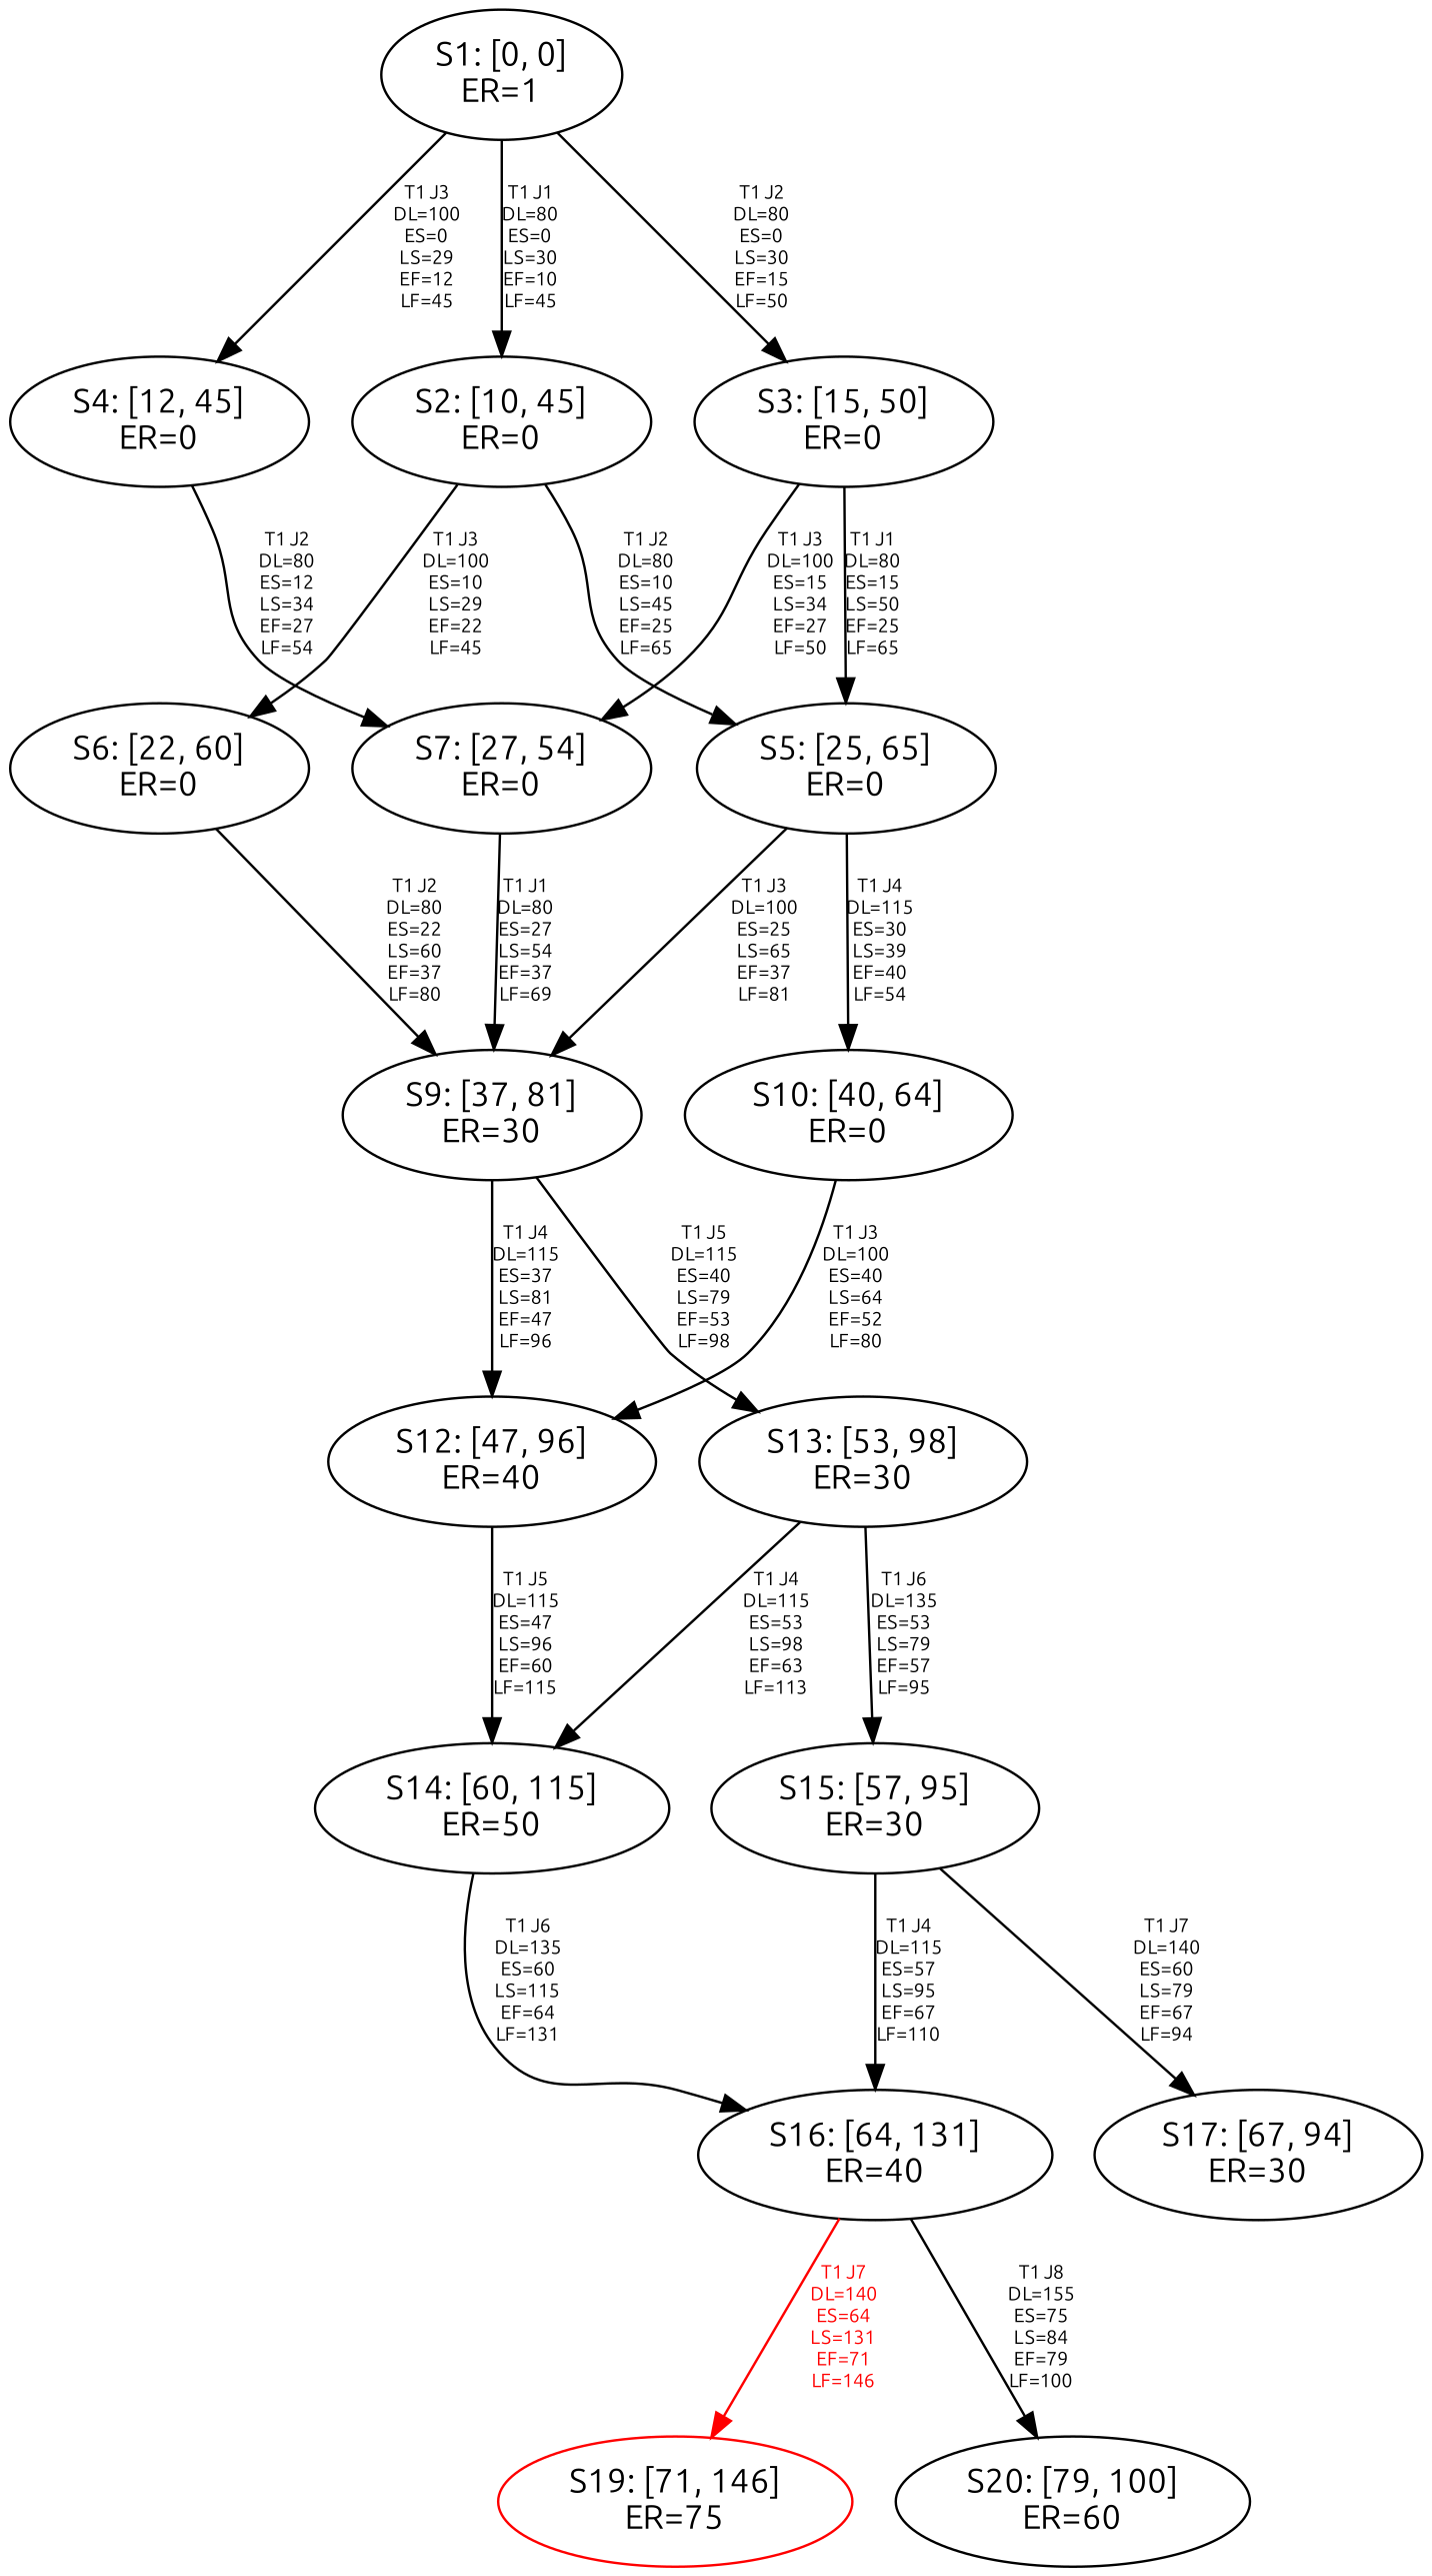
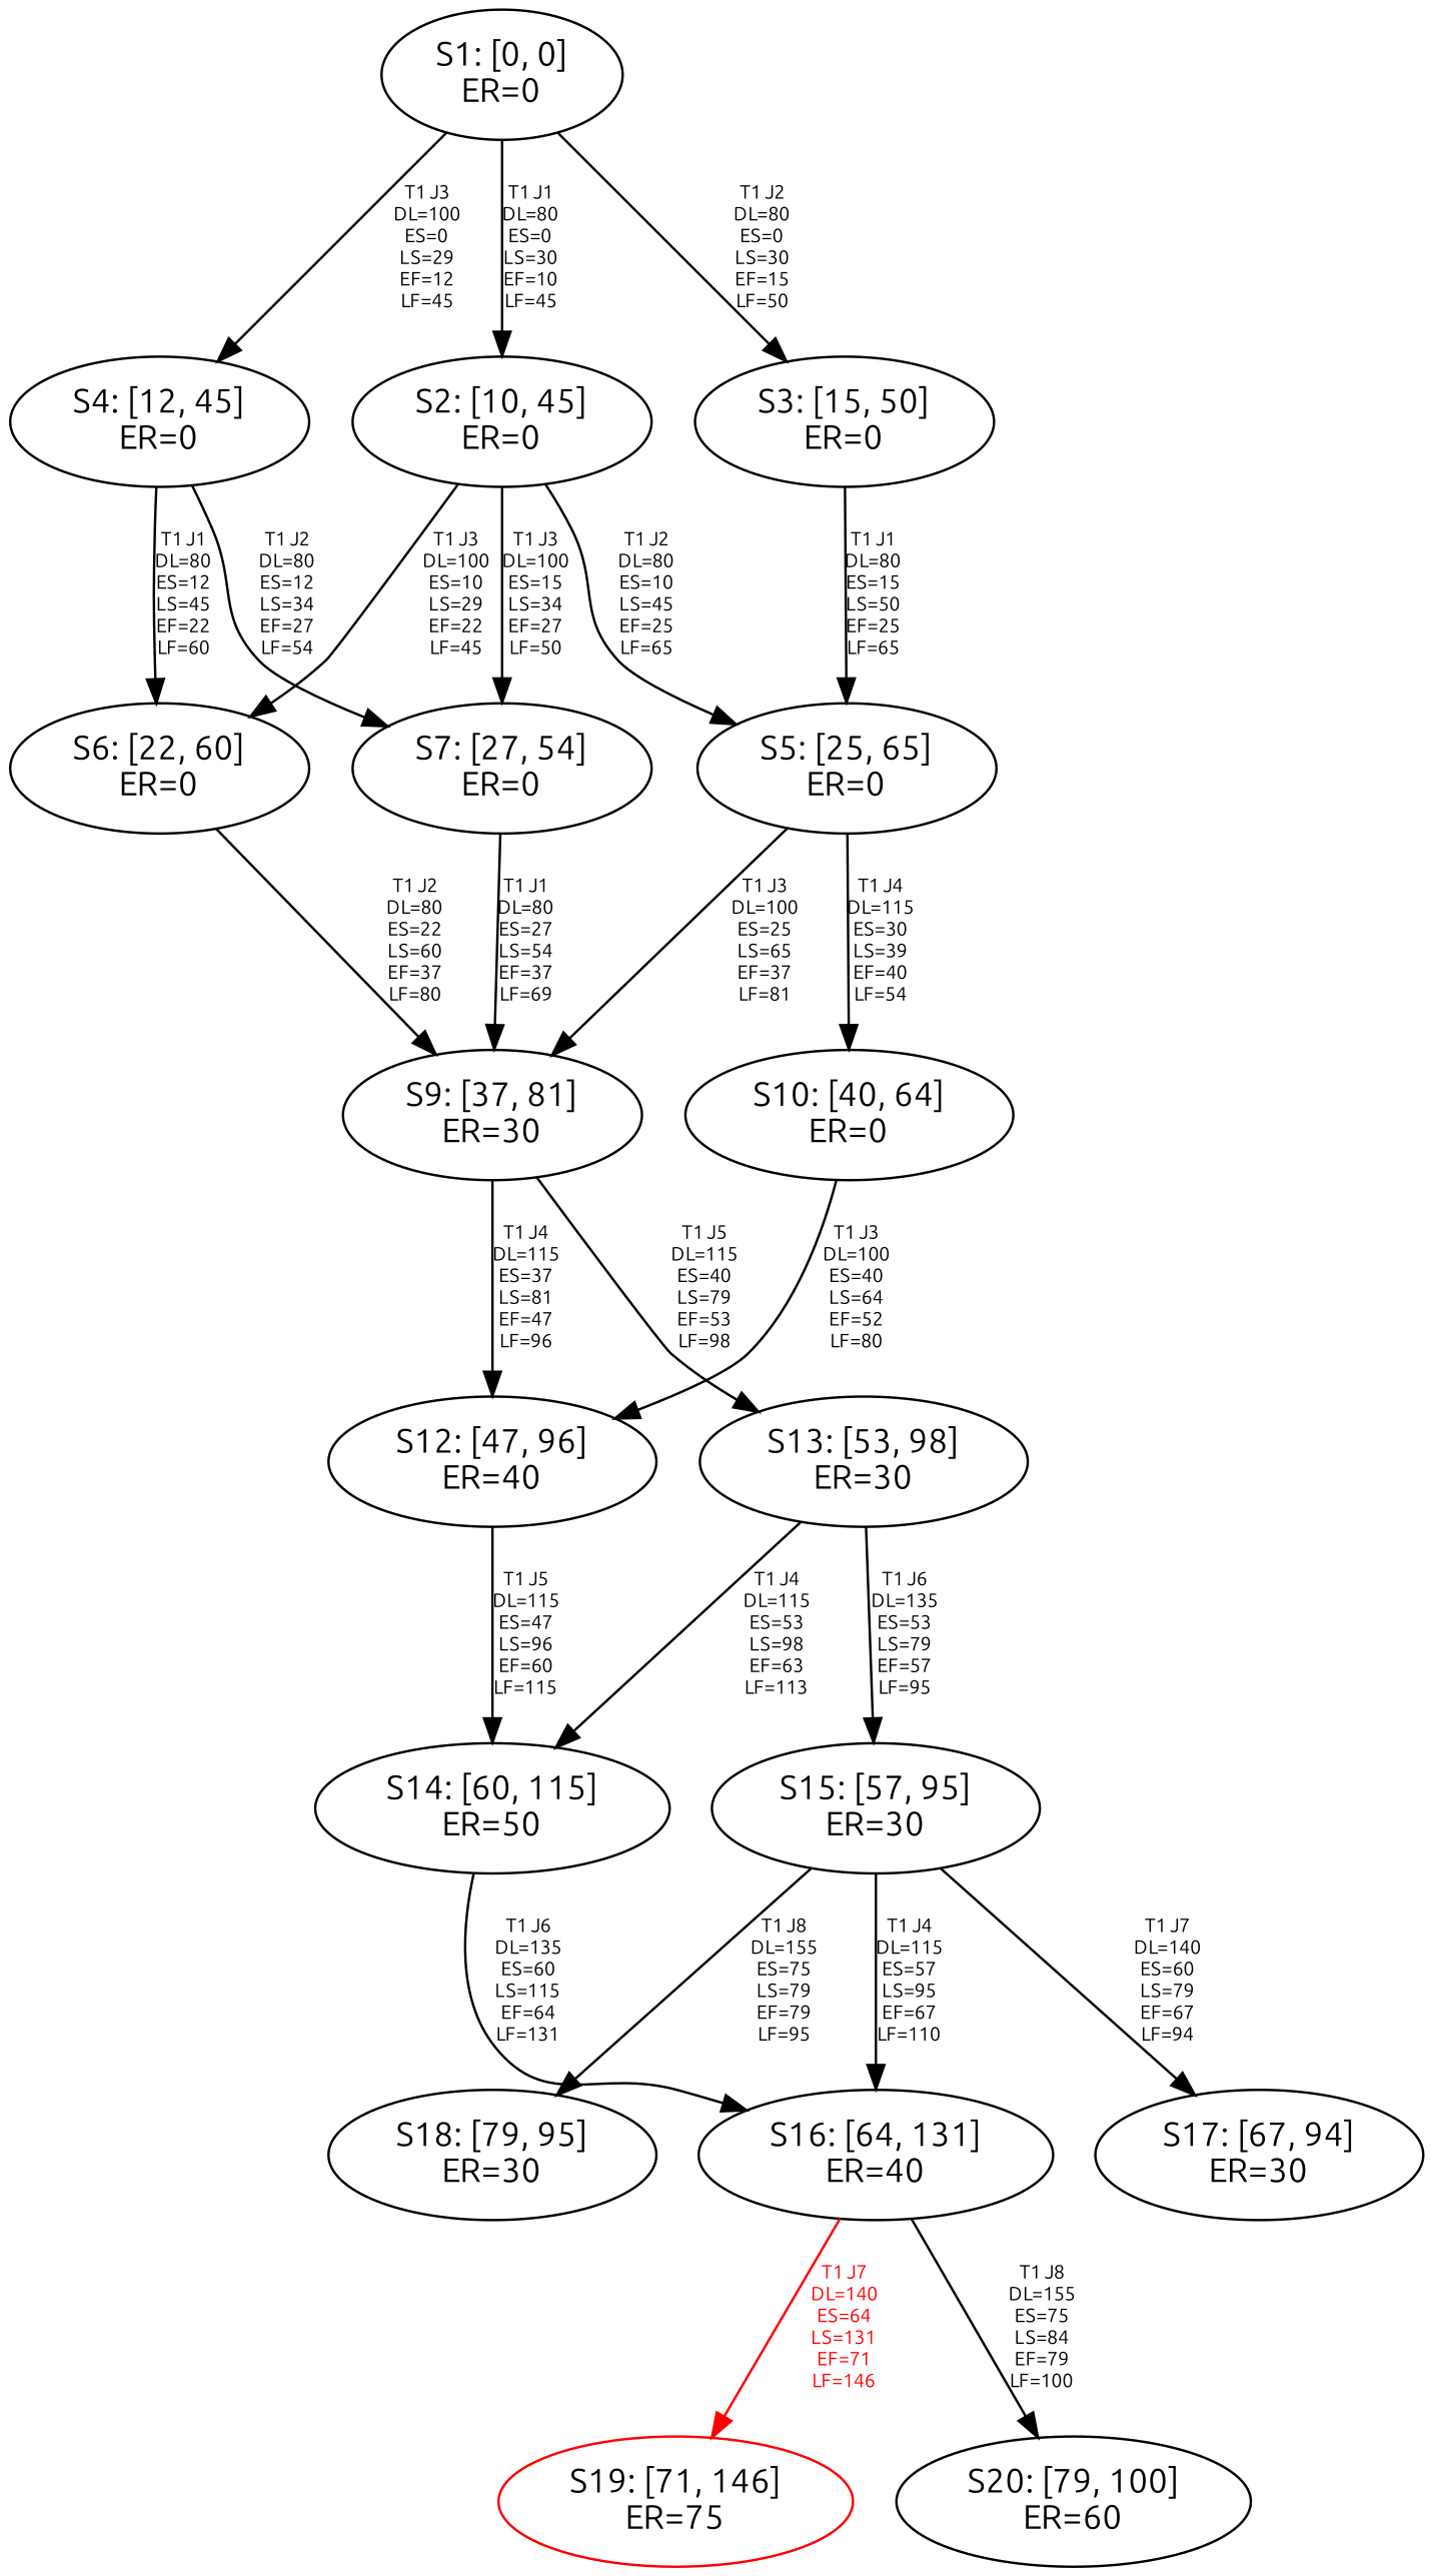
  digraph {
    fontname=Ubuntu
    node [fontname=Ubuntu]
    edge [fontname=Ubuntu fontsize=8]
-   n1 [label="S1: [0, 0]\nER=1"]
+   n1 [label="S1: [0, 0]\nER=0"]
    n2 [label="S2: [10, 45]\nER=0"]
    n3 [label="S3: [15, 50]\nER=0"]
    n4 [label="S4: [12, 45]\nER=0"]
    n5 [label="S5: [25, 65]\nER=0"]
    n6 [label="S6: [22, 60]\nER=0"]
    n7 [label="S7: [27, 54]\nER=0"]
    n8 [label="S9: [37, 81]\nER=30"]
    n9 [label="S10: [40, 64]\nER=0"]
    n10 [label="S12: [47, 96]\nER=40"]
    n11 [label="S13: [53, 98]\nER=30"]
    n12 [label="S14: [60, 115]\nER=50"]
    n13 [label="S15: [57, 95]\nER=30"]
    n14 [label="S16: [64, 131]\nER=40"]
    n15 [label="S17: [67, 94]\nER=30"]
+   n16 [label="S18: [79, 95]\nER=30"]
    n17 [color=Red label="S19: [71, 146]\nER=75"]
    n18 [label="S20: [79, 100]\nER=60"]
    n1 -> n2 [label="T1 J1\nDL=80\nES=0\nLS=30\nEF=10\nLF=45"]
    n1 -> n3 [label="T1 J2\nDL=80\nES=0\nLS=30\nEF=15\nLF=50"]
    n1 -> n4 [label="T1 J3\nDL=100\nES=0\nLS=29\nEF=12\nLF=45"]
    n2 -> n5 [label="T1 J2\nDL=80\nES=10\nLS=45\nEF=25\nLF=65"]
    n2 -> n6 [label="T1 J3\nDL=100\nES=10\nLS=29\nEF=22\nLF=45"]
    n3 -> n5 [label="T1 J1\nDL=80\nES=15\nLS=50\nEF=25\nLF=65"]
-   n3 -> n7 [label="T1 J3\nDL=100\nES=15\nLS=34\nEF=27\nLF=50"]
+   n2 -> n7 [label="T1 J3\nDL=100\nES=15\nLS=34\nEF=27\nLF=50"]
+   n4 -> n6 [label="T1 J1\nDL=80\nES=12\nLS=45\nEF=22\nLF=60"]
    n4 -> n7 [label="T1 J2\nDL=80\nES=12\nLS=34\nEF=27\nLF=54"]
    n5 -> n8 [label="T1 J3\nDL=100\nES=25\nLS=65\nEF=37\nLF=81"]
    n5 -> n9 [label="T1 J4\nDL=115\nES=30\nLS=39\nEF=40\nLF=54"]
    n6 -> n8 [label="T1 J2\nDL=80\nES=22\nLS=60\nEF=37\nLF=80"]
    n7 -> n8 [label="T1 J1\nDL=80\nES=27\nLS=54\nEF=37\nLF=69"]
    n8 -> n10 [label="T1 J4\nDL=115\nES=37\nLS=81\nEF=47\nLF=96"]
    n8 -> n11 [label="T1 J5\nDL=115\nES=40\nLS=79\nEF=53\nLF=98"]
    n9 -> n10 [label="T1 J3\nDL=100\nES=40\nLS=64\nEF=52\nLF=80"]
    n10 -> n12 [label="T1 J5\nDL=115\nES=47\nLS=96\nEF=60\nLF=115"]
    n11 -> n12 [label="T1 J4\nDL=115\nES=53\nLS=98\nEF=63\nLF=113"]
    n11 -> n13 [label="T1 J6\nDL=135\nES=53\nLS=79\nEF=57\nLF=95"]
    n12 -> n14 [label="T1 J6\nDL=135\nES=60\nLS=115\nEF=64\nLF=131"]
    n13 -> n14 [label="T1 J4\nDL=115\nES=57\nLS=95\nEF=67\nLF=110"]
    n13 -> n15 [label="T1 J7\nDL=140\nES=60\nLS=79\nEF=67\nLF=94"]
+   n13 -> n16 [label="T1 J8\nDL=155\nES=75\nLS=79\nEF=79\nLF=95"]
    n14 -> n17 [color=Red fontcolor=Red label="T1 J7\nDL=140\nES=64\nLS=131\nEF=71\nLF=146"]
    n14 -> n18 [label="T1 J8\nDL=155\nES=75\nLS=84\nEF=79\nLF=100"]
  }
